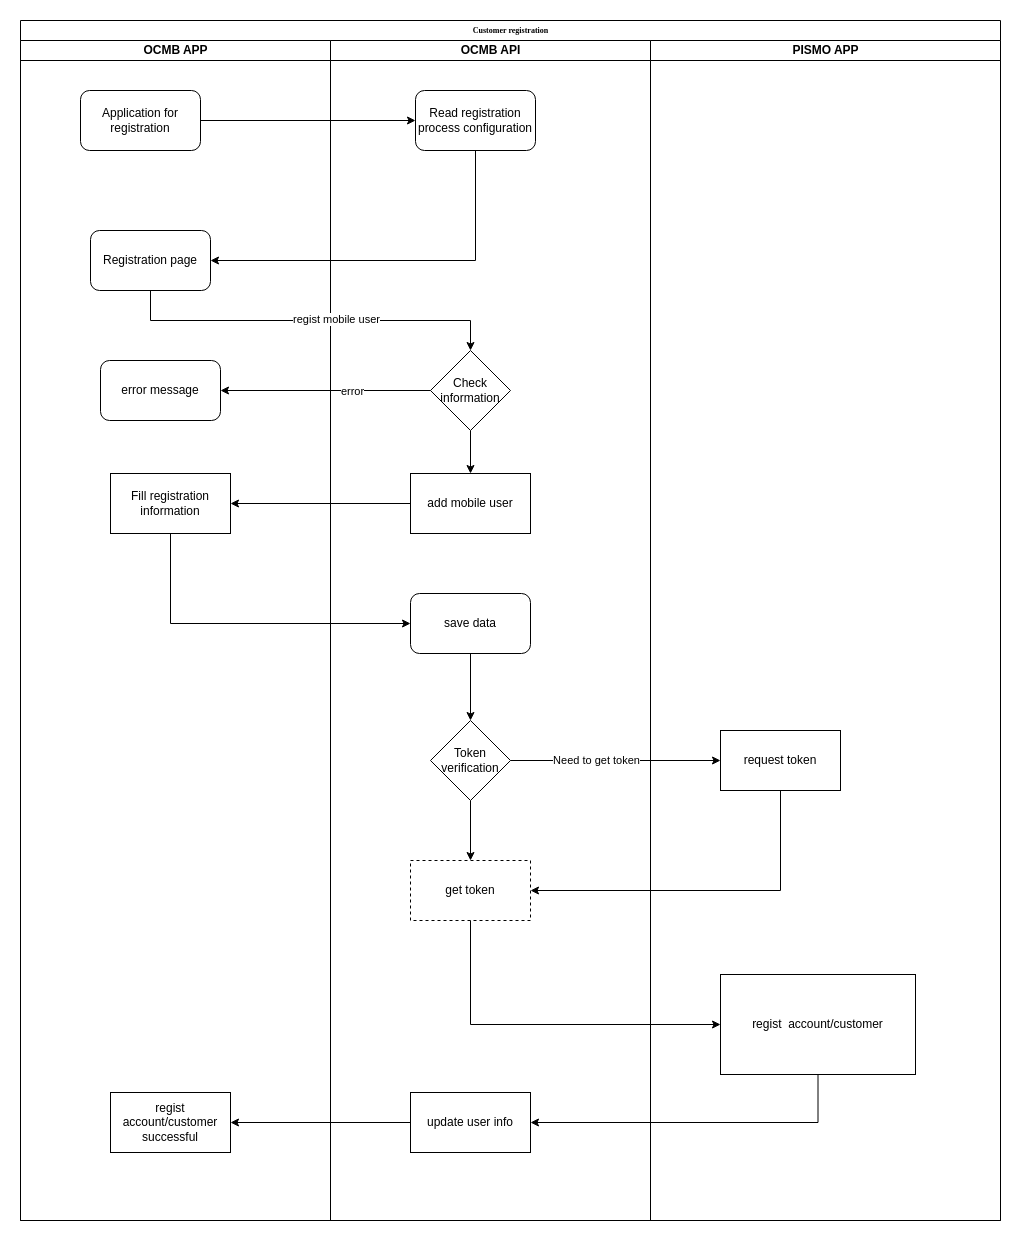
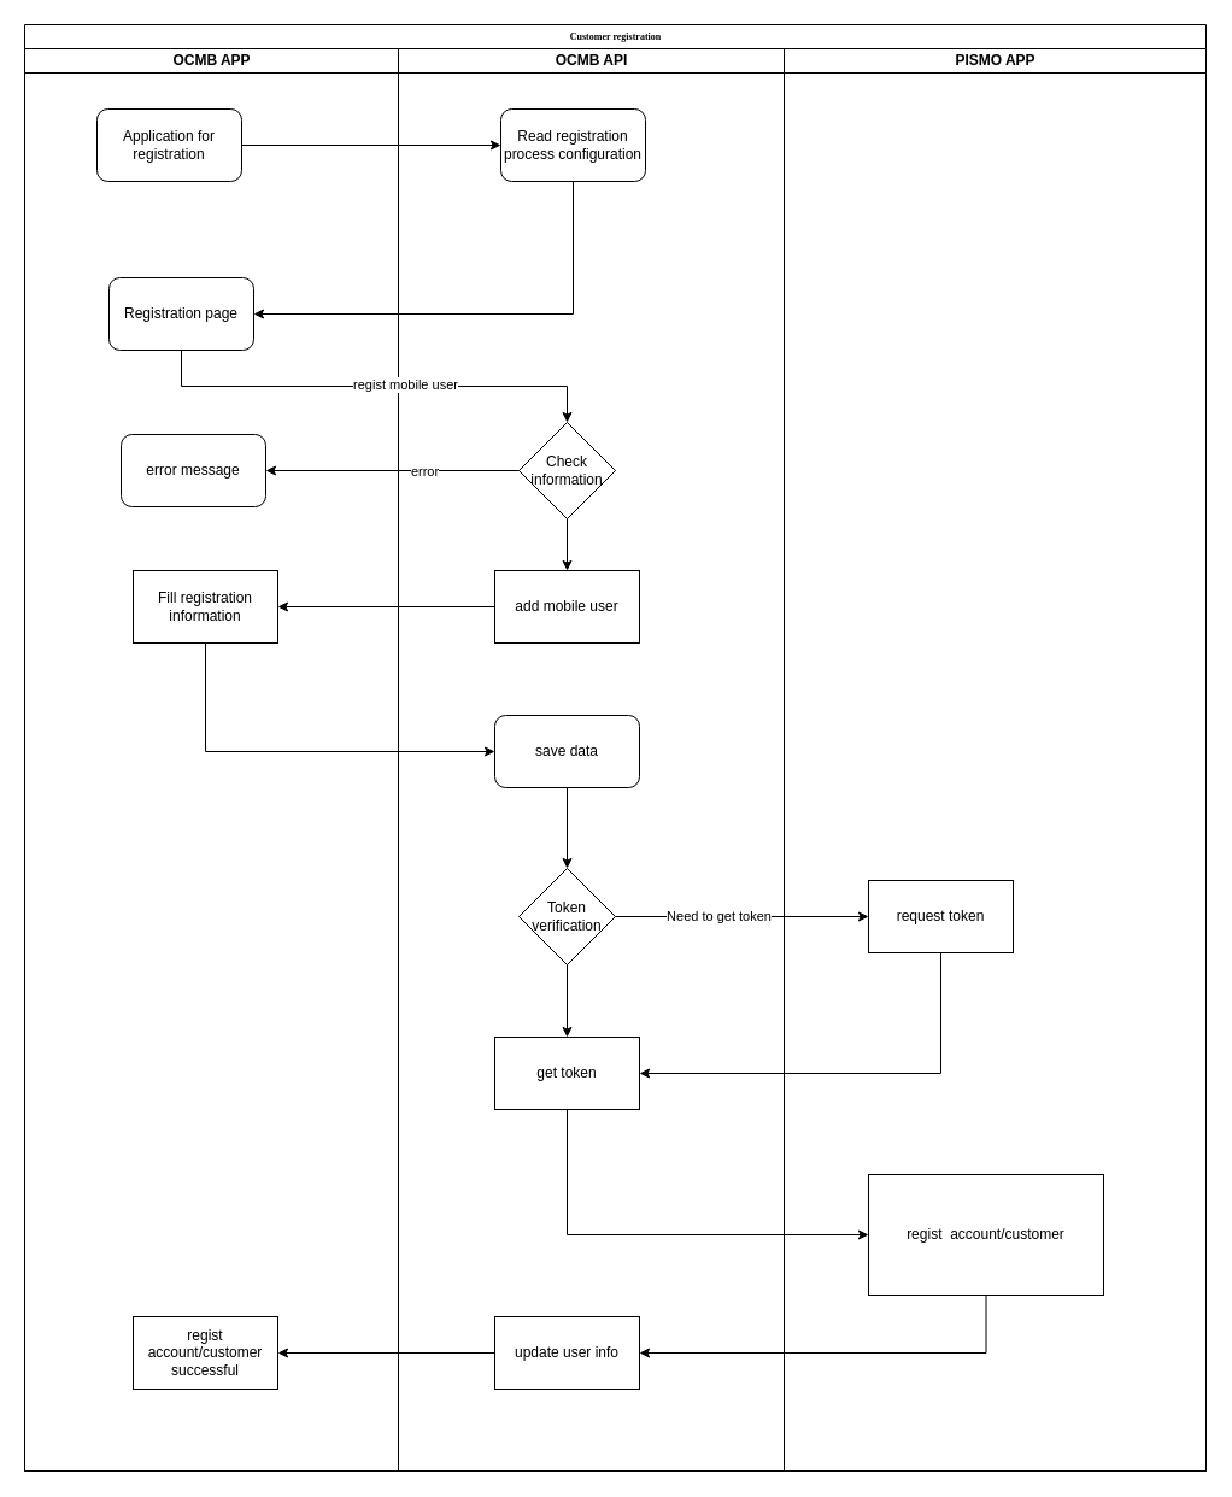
  <mxCell id="0" />
  <mxCell id="1" parent="0" />
  <mxCell id="2" value="&lt;div&gt;&lt;span style=&quot;font-size: 8px;&quot;&gt;Customer registration&lt;/span&gt;&lt;/div&gt;" style="swimlane;html=1;childLayout=stackLayout;startSize=20;rounded=0;shadow=0;labelBackgroundColor=none;strokeWidth=1;fontFamily=Verdana;fontSize=8;align=center;" parent="1" vertex="1"><mxGeometry x="20" y="20" width="980" height="1200" as="geometry" /></mxCell>
  <mxCell id="3" value="OCMB APP" style="swimlane;html=1;startSize=20;" parent="2" vertex="1"><mxGeometry y="20" width="310" height="1180" as="geometry"><mxRectangle x="40" y="20" width="40" height="730" as="alternateBounds" /></mxGeometry></mxCell>
  <mxCell id="4" value="&lt;div&gt;Application for registration&lt;/div&gt;" style="rounded=1;whiteSpace=wrap;html=1;" vertex="1" parent="3"><mxGeometry x="60" y="50" width="120" height="60" as="geometry" /></mxCell>
  <mxCell id="5" value="&lt;div&gt;Registration page&lt;/div&gt;" style="whiteSpace=wrap;html=1;rounded=1;" vertex="1" parent="3"><mxGeometry x="70" y="190" width="120" height="60" as="geometry" /></mxCell>
  <mxCell id="6" value="error message" style="rounded=1;whiteSpace=wrap;html=1;" vertex="1" parent="3"><mxGeometry x="80" y="320" width="120" height="60" as="geometry" /></mxCell>
  <mxCell id="7" value="&lt;div&gt;Fill&amp;nbsp;&lt;span style=&quot;background-color: initial;&quot;&gt;registration information&lt;/span&gt;&lt;/div&gt;" style="whiteSpace=wrap;html=1;" vertex="1" parent="3"><mxGeometry x="90" y="433" width="120" height="60" as="geometry" /></mxCell>
  <mxCell id="8" value="&lt;div&gt;regist account/customer successful&lt;/div&gt;" style="whiteSpace=wrap;html=1;rounded=0;" vertex="1" parent="3"><mxGeometry x="90" y="1052" width="120" height="60" as="geometry" /></mxCell>
  <mxCell id="9" value="OCMB API" style="swimlane;html=1;startSize=20;" parent="2" vertex="1"><mxGeometry x="310" y="20" width="320" height="1180" as="geometry"><mxRectangle x="80" y="20" width="40" height="730" as="alternateBounds" /></mxGeometry></mxCell>
  <mxCell id="10" value="&lt;div&gt;Read registration process configuration&lt;/div&gt;" style="rounded=1;whiteSpace=wrap;html=1;" vertex="1" parent="9"><mxGeometry x="85" y="50" width="120" height="60" as="geometry" /></mxCell>
  <mxCell id="11" value="" style="edgeStyle=orthogonalEdgeStyle;rounded=0;orthogonalLoop=1;jettySize=auto;html=1;" edge="1" parent="9" source="12" target="13"><mxGeometry relative="1" as="geometry" /></mxCell>
  <mxCell id="12" value="&lt;div&gt;Check information&lt;/div&gt;" style="rhombus;whiteSpace=wrap;html=1;" vertex="1" parent="9"><mxGeometry x="100" y="310" width="80" height="80" as="geometry" /></mxCell>
  <mxCell id="13" value="add mobile user" style="whiteSpace=wrap;html=1;" vertex="1" parent="9"><mxGeometry x="80" y="433" width="120" height="60" as="geometry" /></mxCell>
  <mxCell id="14" style="edgeStyle=orthogonalEdgeStyle;rounded=0;orthogonalLoop=1;jettySize=auto;html=1;exitX=0.5;exitY=1;exitDx=0;exitDy=0;" edge="1" parent="9" source="15" target="17"><mxGeometry relative="1" as="geometry" /></mxCell>
  <mxCell id="15" value="save data" style="rounded=1;whiteSpace=wrap;html=1;" vertex="1" parent="9"><mxGeometry x="80" y="553" width="120" height="60" as="geometry" /></mxCell>
  <mxCell id="16" style="edgeStyle=orthogonalEdgeStyle;rounded=0;orthogonalLoop=1;jettySize=auto;html=1;exitX=0.5;exitY=1;exitDx=0;exitDy=0;entryX=0.5;entryY=0;entryDx=0;entryDy=0;" edge="1" parent="9" source="17" target="18"><mxGeometry relative="1" as="geometry" /></mxCell>
  <mxCell id="17" value="&lt;div&gt;Token verification&lt;/div&gt;" style="rhombus;whiteSpace=wrap;html=1;" vertex="1" parent="9"><mxGeometry x="100" y="680" width="80" height="80" as="geometry" /></mxCell>
- <mxCell id="18" value="get token" style="rounded=0;whiteSpace=wrap;html=1;dashed=1;" vertex="1" parent="9"><mxGeometry x="80" y="820" width="120" height="60" as="geometry" /></mxCell>
+ <mxCell id="18" value="get token" style="rounded=0;whiteSpace=wrap;html=1;" vertex="1" parent="9"><mxGeometry x="80" y="820" width="120" height="60" as="geometry" /></mxCell>
  <mxCell id="19" value="update user info" style="whiteSpace=wrap;html=1;rounded=0;" vertex="1" parent="9"><mxGeometry x="80" y="1052" width="120" height="60" as="geometry" /></mxCell>
  <mxCell id="20" value="PISMO APP" style="swimlane;html=1;startSize=20;" vertex="1" parent="2"><mxGeometry x="630" y="20" width="350" height="1180" as="geometry"><mxRectangle x="120" y="20" width="40" height="730" as="alternateBounds" /></mxGeometry></mxCell>
  <mxCell id="21" value="request token" style="rounded=0;whiteSpace=wrap;html=1;" vertex="1" parent="20"><mxGeometry x="70" y="690" width="120" height="60" as="geometry" /></mxCell>
  <mxCell id="22" value="regist&amp;nbsp; account/customer" style="whiteSpace=wrap;html=1;rounded=0;" vertex="1" parent="20"><mxGeometry x="70" y="934" width="195" height="100" as="geometry" /></mxCell>
  <mxCell id="23" style="edgeStyle=orthogonalEdgeStyle;rounded=0;orthogonalLoop=1;jettySize=auto;html=1;exitX=1;exitY=0.5;exitDx=0;exitDy=0;entryX=0;entryY=0.5;entryDx=0;entryDy=0;" edge="1" parent="2" source="4" target="10"><mxGeometry relative="1" as="geometry" /></mxCell>
  <mxCell id="24" style="edgeStyle=orthogonalEdgeStyle;rounded=0;orthogonalLoop=1;jettySize=auto;html=1;exitX=0.5;exitY=1;exitDx=0;exitDy=0;entryX=1;entryY=0.5;entryDx=0;entryDy=0;" edge="1" parent="2" source="10" target="5"><mxGeometry relative="1" as="geometry" /></mxCell>
  <mxCell id="25" style="edgeStyle=orthogonalEdgeStyle;rounded=0;orthogonalLoop=1;jettySize=auto;html=1;exitX=0.5;exitY=1;exitDx=0;exitDy=0;" edge="1" parent="2" source="5" target="12"><mxGeometry relative="1" as="geometry"><mxPoint x="535" y="330" as="targetPoint" /></mxGeometry></mxCell>
  <mxCell id="26" value="regist mobile user" style="edgeLabel;html=1;align=center;verticalAlign=middle;resizable=0;points=[];" vertex="1" connectable="0" parent="25"><mxGeometry x="0.129" y="2" relative="1" as="geometry"><mxPoint as="offset" /></mxGeometry></mxCell>
  <mxCell id="27" value="" style="edgeStyle=orthogonalEdgeStyle;rounded=0;orthogonalLoop=1;jettySize=auto;html=1;" edge="1" parent="2" source="12" target="6"><mxGeometry relative="1" as="geometry" /></mxCell>
  <mxCell id="28" value="error" style="edgeLabel;html=1;align=center;verticalAlign=middle;resizable=0;points=[];" vertex="1" connectable="0" parent="27"><mxGeometry x="-0.25" relative="1" as="geometry"><mxPoint as="offset" /></mxGeometry></mxCell>
  <mxCell id="29" value="" style="edgeStyle=orthogonalEdgeStyle;rounded=0;orthogonalLoop=1;jettySize=auto;html=1;" edge="1" parent="2" source="13" target="7"><mxGeometry relative="1" as="geometry" /></mxCell>
  <mxCell id="30" style="edgeStyle=orthogonalEdgeStyle;rounded=0;orthogonalLoop=1;jettySize=auto;html=1;exitX=0.5;exitY=1;exitDx=0;exitDy=0;entryX=0;entryY=0.5;entryDx=0;entryDy=0;" edge="1" parent="2" source="7" target="15"><mxGeometry relative="1" as="geometry" /></mxCell>
  <mxCell id="31" style="edgeStyle=orthogonalEdgeStyle;rounded=0;orthogonalLoop=1;jettySize=auto;html=1;exitX=1;exitY=0.5;exitDx=0;exitDy=0;entryX=0;entryY=0.5;entryDx=0;entryDy=0;" edge="1" parent="2" source="17" target="21"><mxGeometry relative="1" as="geometry" /></mxCell>
  <mxCell id="32" value="&lt;div&gt;&lt;span style=&quot;font-size: 11px;&quot;&gt;Need to get token&lt;/span&gt;&lt;/div&gt;" style="edgeLabel;html=1;align=center;verticalAlign=middle;resizable=0;points=[];" vertex="1" connectable="0" parent="31"><mxGeometry x="-0.188" y="1" relative="1" as="geometry"><mxPoint as="offset" /></mxGeometry></mxCell>
  <mxCell id="33" style="edgeStyle=orthogonalEdgeStyle;rounded=0;orthogonalLoop=1;jettySize=auto;html=1;exitX=0.5;exitY=1;exitDx=0;exitDy=0;entryX=1;entryY=0.5;entryDx=0;entryDy=0;" edge="1" parent="2" source="21" target="18"><mxGeometry relative="1" as="geometry" /></mxCell>
  <mxCell id="34" style="edgeStyle=orthogonalEdgeStyle;rounded=0;orthogonalLoop=1;jettySize=auto;html=1;exitX=0.5;exitY=1;exitDx=0;exitDy=0;entryX=0;entryY=0.5;entryDx=0;entryDy=0;" edge="1" parent="2" source="18" target="22"><mxGeometry relative="1" as="geometry" /></mxCell>
  <mxCell id="35" style="edgeStyle=orthogonalEdgeStyle;rounded=0;orthogonalLoop=1;jettySize=auto;html=1;exitX=0.5;exitY=1;exitDx=0;exitDy=0;entryX=1;entryY=0.5;entryDx=0;entryDy=0;" edge="1" parent="2" source="22" target="19"><mxGeometry relative="1" as="geometry" /></mxCell>
  <mxCell id="36" value="" style="edgeStyle=orthogonalEdgeStyle;rounded=0;orthogonalLoop=1;jettySize=auto;html=1;" edge="1" parent="2" source="19" target="8"><mxGeometry relative="1" as="geometry" /></mxCell>
